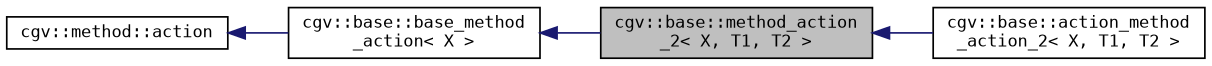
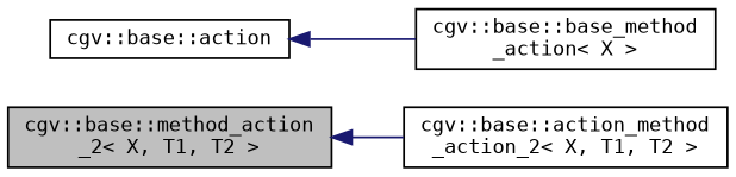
  digraph {
    fontname="DejaVu Sans Mono"
    rankdir=LR
    node [color=black fontname="DejaVu Sans Mono" fontsize=10 shape=record]
    edge [color=midnightblue dir=back fontname="DejaVu Sans Mono" fontsize=10 labelfontname=Helvetica labelfontsize=10 style=solid]
    n1 [fillcolor=grey75 fontcolor=black height=0.2 label="cgv::base::method_action\l_2\< X, T1, T2 \>" style=filled width=0.4]
    n2 [height=0.2 label="cgv::base::action_method\l_action_2\< X, T1, T2 \>" width=0.4]
    n3 [height=0.2 label="cgv::base::base_method\l_action\< X \>" width=0.4]
-   n4 [height=0.2 label="cgv::method::action" width=0.4]
+   n4 [height=0.2 label="cgv::base::action" width=0.4]
    n1 -> n2
-   n3 -> n1
    n4 -> n3
  }
